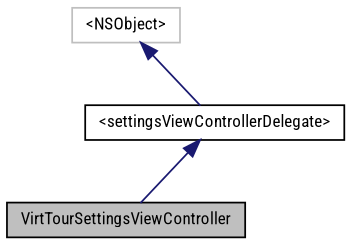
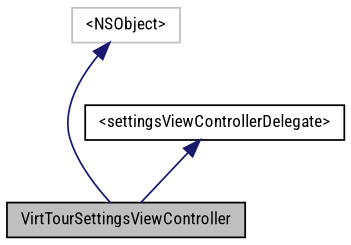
  digraph {
    fontname="Roboto Condensed"
    node [color=black fillcolor=white fontname="Roboto Condensed" fontsize=10 shape=record style=filled]
    edge [color=midnightblue dir=back fontname="Roboto Condensed" fontsize=10 labelfontname=Helvetica labelfontsize=10 style=solid]
    n1 [fillcolor=grey75 fontcolor=black height=0.2 label=VirtTourSettingsViewController width=0.4]
    n2 [height=0.2 label="\<settingsViewControllerDelegate\>" width=0.4]
    n3 [color=grey75 height=0.2 label="\<NSObject\>" width=0.4]
    n2 -> n1
-   n3 -> n2
+   n3 -> n1
  }
